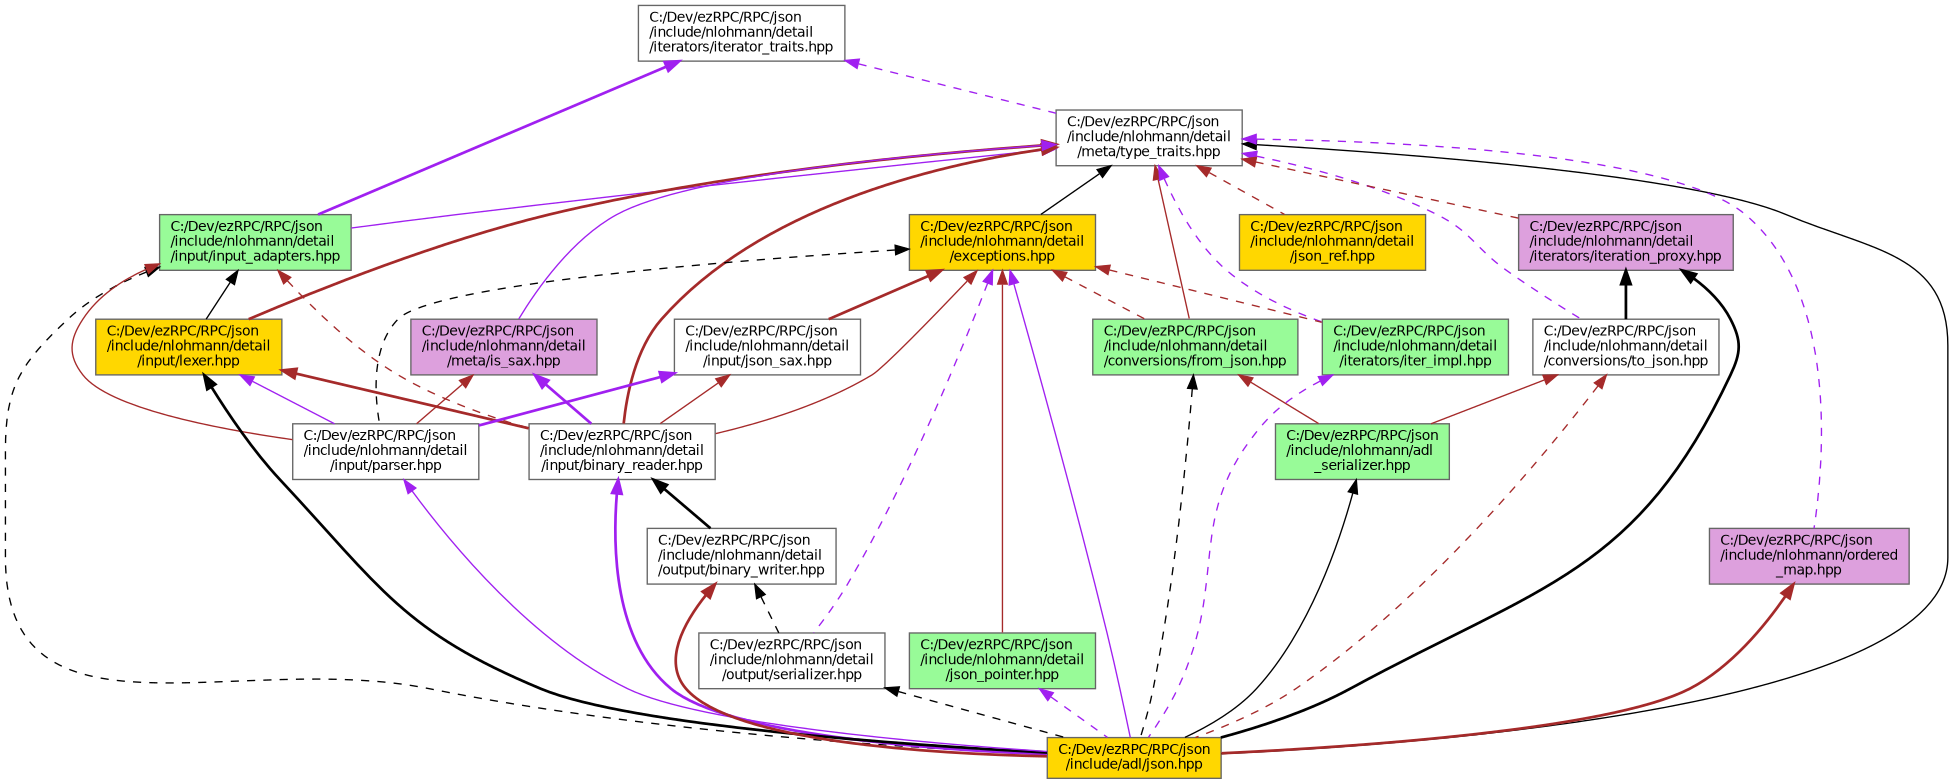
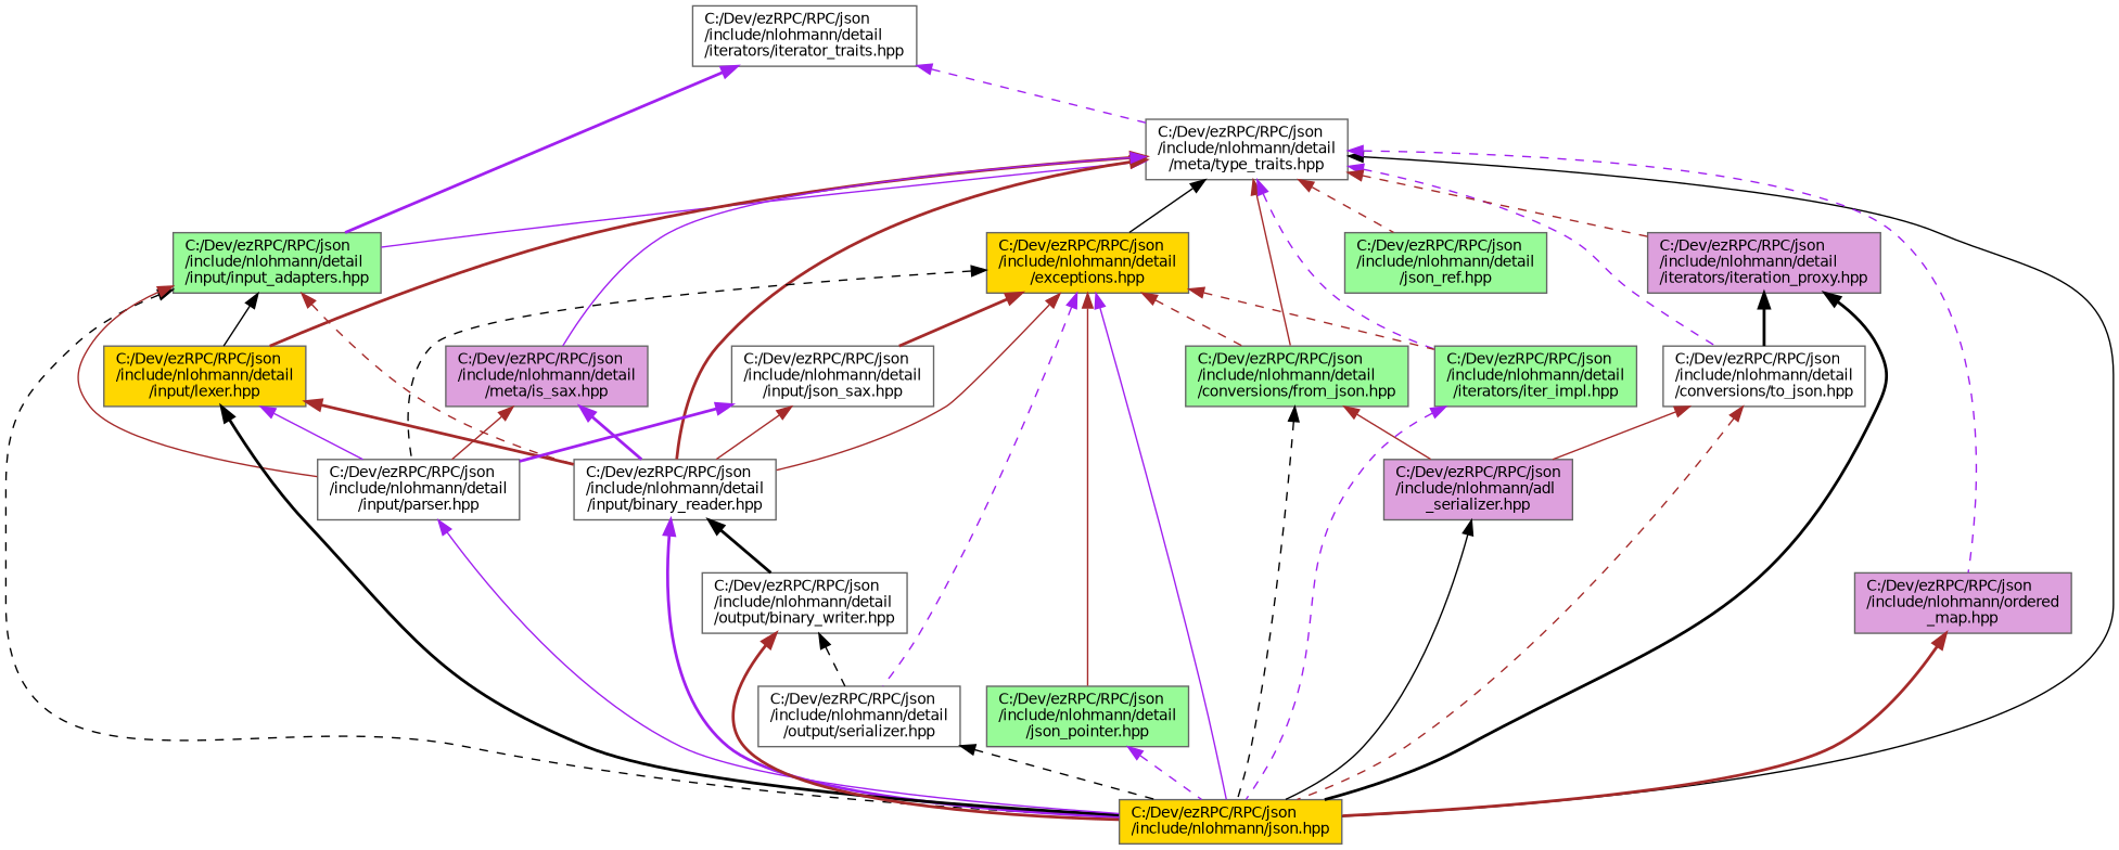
  digraph {
    node [color=grey40 fillcolor=white fontname=Helvetica fontsize=10 shape=box style=filled]
    edge [color=brown dir=back fontname=Helvetica fontsize=10 labelfontname=Helvetica labelfontsize=10 style=dashed]
    n1 [color=gray40 fontcolor=black height=0.2 label="C:/Dev/ezRPC/RPC/json\l/include/nlohmann/detail\l/iterators/iterator_traits.hpp" width=0.4]
    n2 [fillcolor=palegreen height=0.2 label="C:/Dev/ezRPC/RPC/json\l/include/nlohmann/detail\l/input/input_adapters.hpp" width=0.4]
    n3 [height=0.2 label="C:/Dev/ezRPC/RPC/json\l/include/nlohmann/detail\l/meta/type_traits.hpp" width=0.4]
    n4 [height=0.2 label="C:/Dev/ezRPC/RPC/json\l/include/nlohmann/detail\l/input/binary_reader.hpp" width=0.4]
-   n5 [fillcolor=gold height=0.2 label="C:/Dev/ezRPC/RPC/json\l/include/adl/json.hpp" width=0.4]
+   n5 [fillcolor=gold height=0.2 label="C:/Dev/ezRPC/RPC/json\l/include/nlohmann/json.hpp" width=0.4]
    n6 [fillcolor=gold height=0.2 label="C:/Dev/ezRPC/RPC/json\l/include/nlohmann/detail\l/input/lexer.hpp" width=0.4]
    n7 [height=0.2 label="C:/Dev/ezRPC/RPC/json\l/include/nlohmann/detail\l/input/parser.hpp" width=0.4]
    n8 [fillcolor=palegreen height=0.2 label="C:/Dev/ezRPC/RPC/json\l/include/nlohmann/detail\l/conversions/from_json.hpp" width=0.4]
    n9 [height=0.2 label="C:/Dev/ezRPC/RPC/json\l/include/nlohmann/detail\l/conversions/to_json.hpp" width=0.4]
    n10 [fillcolor=gold height=0.2 label="C:/Dev/ezRPC/RPC/json\l/include/nlohmann/detail\l/exceptions.hpp" width=0.4]
    n11 [fillcolor=palegreen height=0.2 label="C:/Dev/ezRPC/RPC/json\l/include/nlohmann/detail\l/iterators/iter_impl.hpp" width=0.4]
    n12 [fillcolor=plum height=0.2 label="C:/Dev/ezRPC/RPC/json\l/include/nlohmann/detail\l/iterators/iteration_proxy.hpp" width=0.4]
-   n13 [fillcolor=gold height=0.2 label="C:/Dev/ezRPC/RPC/json\l/include/nlohmann/detail\l/json_ref.hpp" width=0.4]
+   n13 [fillcolor=palegreen height=0.2 label="C:/Dev/ezRPC/RPC/json\l/include/nlohmann/detail\l/json_ref.hpp" width=0.4]
    n14 [fillcolor=plum height=0.2 label="C:/Dev/ezRPC/RPC/json\l/include/nlohmann/detail\l/meta/is_sax.hpp" width=0.4]
    n15 [fillcolor=plum height=0.2 label="C:/Dev/ezRPC/RPC/json\l/include/nlohmann/ordered\l_map.hpp" width=0.4]
    n16 [height=0.2 label="C:/Dev/ezRPC/RPC/json\l/include/nlohmann/detail\l/output/binary_writer.hpp" width=0.4]
    n17 [height=0.2 label="C:/Dev/ezRPC/RPC/json\l/include/nlohmann/detail\l/output/serializer.hpp" width=0.4]
-   n18 [fillcolor=palegreen height=0.2 label="C:/Dev/ezRPC/RPC/json\l/include/nlohmann/adl\l_serializer.hpp" width=0.4]
+   n18 [fillcolor=plum height=0.2 label="C:/Dev/ezRPC/RPC/json\l/include/nlohmann/adl\l_serializer.hpp" width=0.4]
    n19 [height=0.2 label="C:/Dev/ezRPC/RPC/json\l/include/nlohmann/detail\l/input/json_sax.hpp" width=0.4]
    n20 [fillcolor=palegreen height=0.2 label="C:/Dev/ezRPC/RPC/json\l/include/nlohmann/detail\l/json_pointer.hpp" width=0.4]
    n1 -> n2 [color=purple style=bold]
    n1 -> n3 [color=purple]
    n2 -> n4
    n2 -> n5 [color=black]
    n2 -> n6 [color=black style=solid]
    n2 -> n7 [style=solid]
    n3 -> n2 [color=purple style=solid]
    n3 -> n4 [style=bold]
    n3 -> n5 [color=black style=solid]
    n3 -> n6 [style=bold]
    n3 -> n8 [style=solid]
    n3 -> n9 [color=purple]
    n3 -> n10 [color=black style=solid]
    n3 -> n11 [color=purple]
    n3 -> n12
    n3 -> n13
    n3 -> n14 [color=purple style=solid]
    n3 -> n15 [color=purple]
    n4 -> n5 [color=purple style=bold]
    n4 -> n16 [color=black style=bold]
    n6 -> n4 [style=bold]
    n6 -> n5 [color=black style=bold]
    n6 -> n7 [color=purple style=solid]
    n7 -> n5 [color=purple style=solid]
    n8 -> n5 [color=black]
    n8 -> n18 [style=solid]
    n9 -> n5
    n9 -> n18 [style=solid]
    n10 -> n4 [style=solid]
    n10 -> n5 [color=purple style=solid]
    n10 -> n7 [color=black]
    n10 -> n8
    n10 -> n11
    n10 -> n17 [color=purple]
    n10 -> n19 [style=bold]
    n10 -> n20 [style=solid]
    n11 -> n5 [color=purple]
    n12 -> n5 [color=black style=bold]
    n12 -> n9 [color=black style=bold]
    n14 -> n4 [color=purple style=bold]
    n14 -> n7 [style=solid]
    n15 -> n5 [style=bold]
    n16 -> n5 [style=bold]
    n16 -> n17 [color=black]
    n17 -> n5 [color=black]
    n18 -> n5 [color=black style=solid]
    n19 -> n4 [style=solid]
    n19 -> n7 [color=purple style=bold]
    n20 -> n5 [color=purple]
  }
